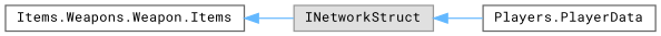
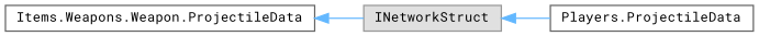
  digraph {
    fontname="Roboto Mono"
    rankdir=LR
    node [color=grey40 fillcolor=white fontname="Roboto Mono" fontsize=10 shape=box style=filled]
    edge [color=steelblue1 dir=back fontname="Roboto Mono" fontsize=10 labelfontname=Helvetica labelfontsize=10 style=solid]
    n1 [color=grey60 fillcolor="#E0E0E0" height=0.2 label=INetworkStruct width=0.4]
-   n2 [height=0.2 label="Players.PlayerData" width=0.4]
-   n3 [height=0.2 label="Items.Weapons.Weapon.Items" width=0.4]
+   n2 [height=0.2 label="Players.ProjectileData" width=0.4]
+   n3 [height=0.2 label="Items.Weapons.Weapon.ProjectileData" width=0.4]
    n1 -> n2
    n3 -> n1
  }
